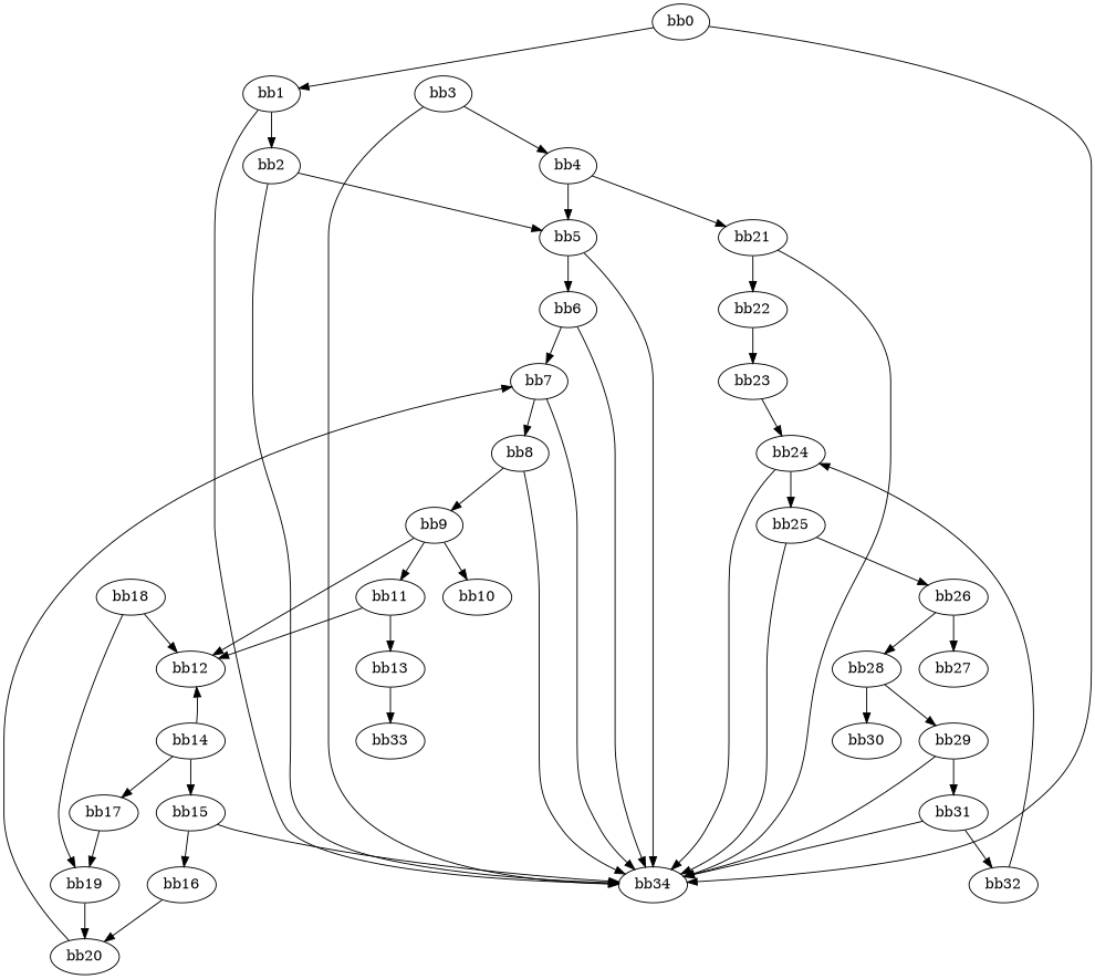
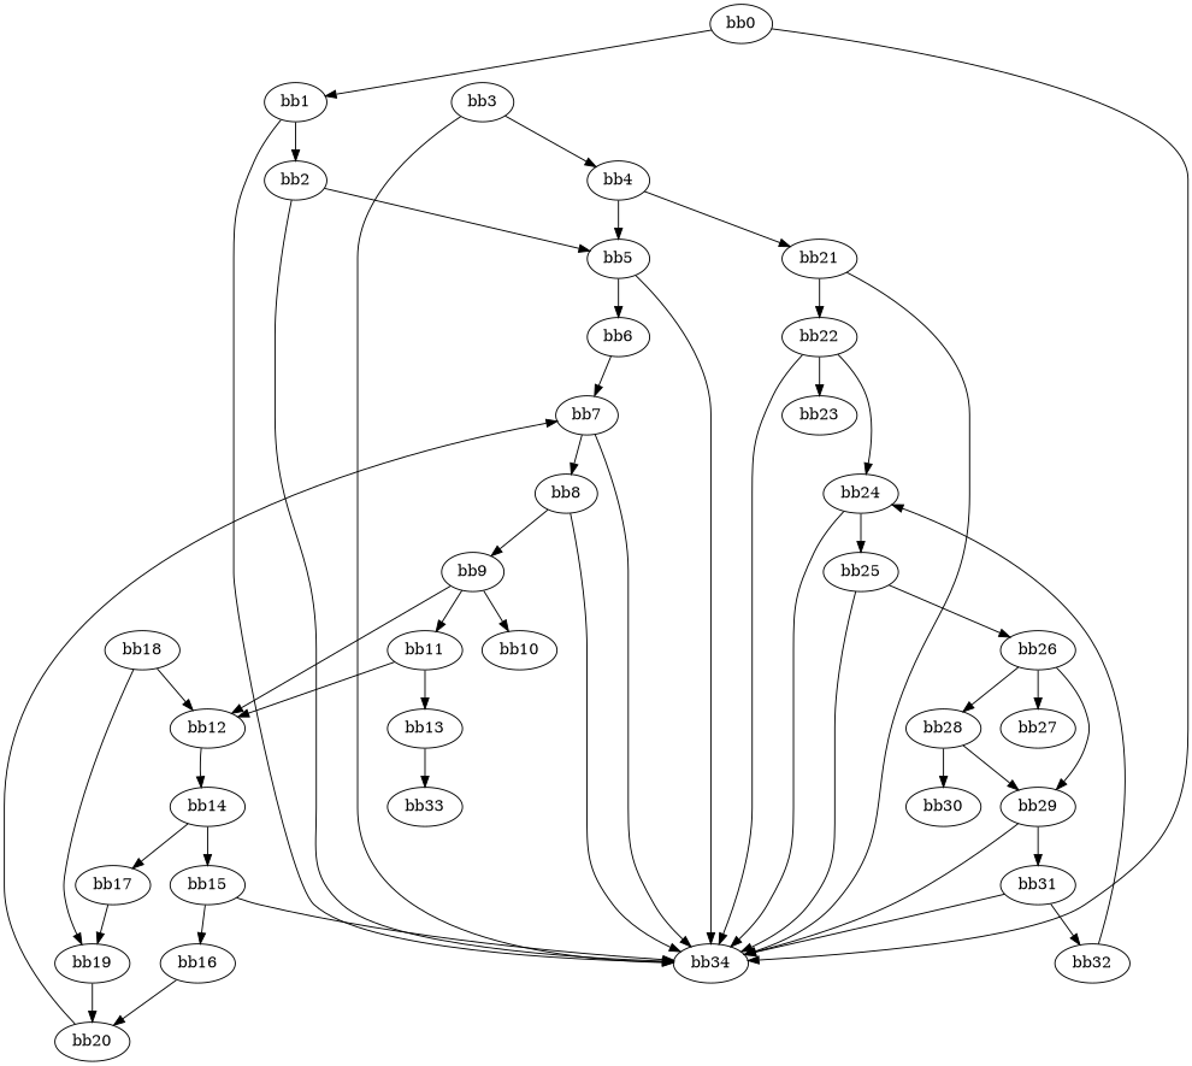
  digraph {
    n1 [label="bb0\l"]
    n2 [label="bb1\l"]
    n3 [label="bb34\l"]
    n4 [label="bb2\l"]
    n5 [label="bb5\l"]
    n6 [label="bb3\l"]
    n7 [label="bb4\l"]
    n8 [label="bb21\l"]
    n9 [label="bb6\l"]
    n10 [label="bb22\l"]
    n11 [label="bb7\l"]
    n12 [label="bb8\l"]
    n13 [label="bb9\l"]
    n14 [label="bb10\l"]
    n15 [label="bb11\l"]
    n16 [label="bb12\l"]
    n17 [label="bb13\l"]
    n18 [label="bb14\l"]
    n19 [label="bb33\l"]
    n20 [label="bb15\l"]
    n21 [label="bb17\l"]
    n22 [label="bb18\l"]
    n23 [label="bb19\l"]
    n24 [label="bb16\l"]
    n25 [label="bb20\l"]
    n26 [label="bb23\l"]
    n27 [label="bb24\l"]
    n28 [label="bb25\l"]
    n29 [label="bb26\l"]
    n30 [label="bb27\l"]
    n31 [label="bb28\l"]
    n32 [label="bb29\l"]
    n33 [label="bb30\l"]
    n34 [label="bb31\l"]
    n35 [label="bb32\l"]
    n1 -> n2
    n1 -> n3
    n2 -> n3
    n2 -> n4
    n4 -> n3
    n4 -> n5
    n5 -> n3
    n5 -> n9
    n6 -> n3
    n6 -> n7
    n7 -> n5
    n7 -> n8
    n8 -> n3
    n8 -> n10
    n9 -> n11
-   n9 -> n3
+   n10 -> n3
    n10 -> n26
    n11 -> n3
    n11 -> n12
    n12 -> n3
    n12 -> n13
    n13 -> n14
    n13 -> n15
    n13 -> n16
    n15 -> n16
    n15 -> n17
-   n18 -> n16
+   n16 -> n18
    n17 -> n19
    n18 -> n20
    n18 -> n21
    n20 -> n3
    n20 -> n24
    n21 -> n23
    n22 -> n16
    n22 -> n23
    n23 -> n25
    n24 -> n25
    n25 -> n11
-   n26 -> n27
+   n10 -> n27
    n27 -> n3
    n27 -> n28
    n28 -> n3
    n28 -> n29
    n29 -> n30
    n29 -> n31
+   n29 -> n32
    n31 -> n32
    n31 -> n33
    n32 -> n3
    n32 -> n34
    n34 -> n3
    n34 -> n35
    n35 -> n27
  }
